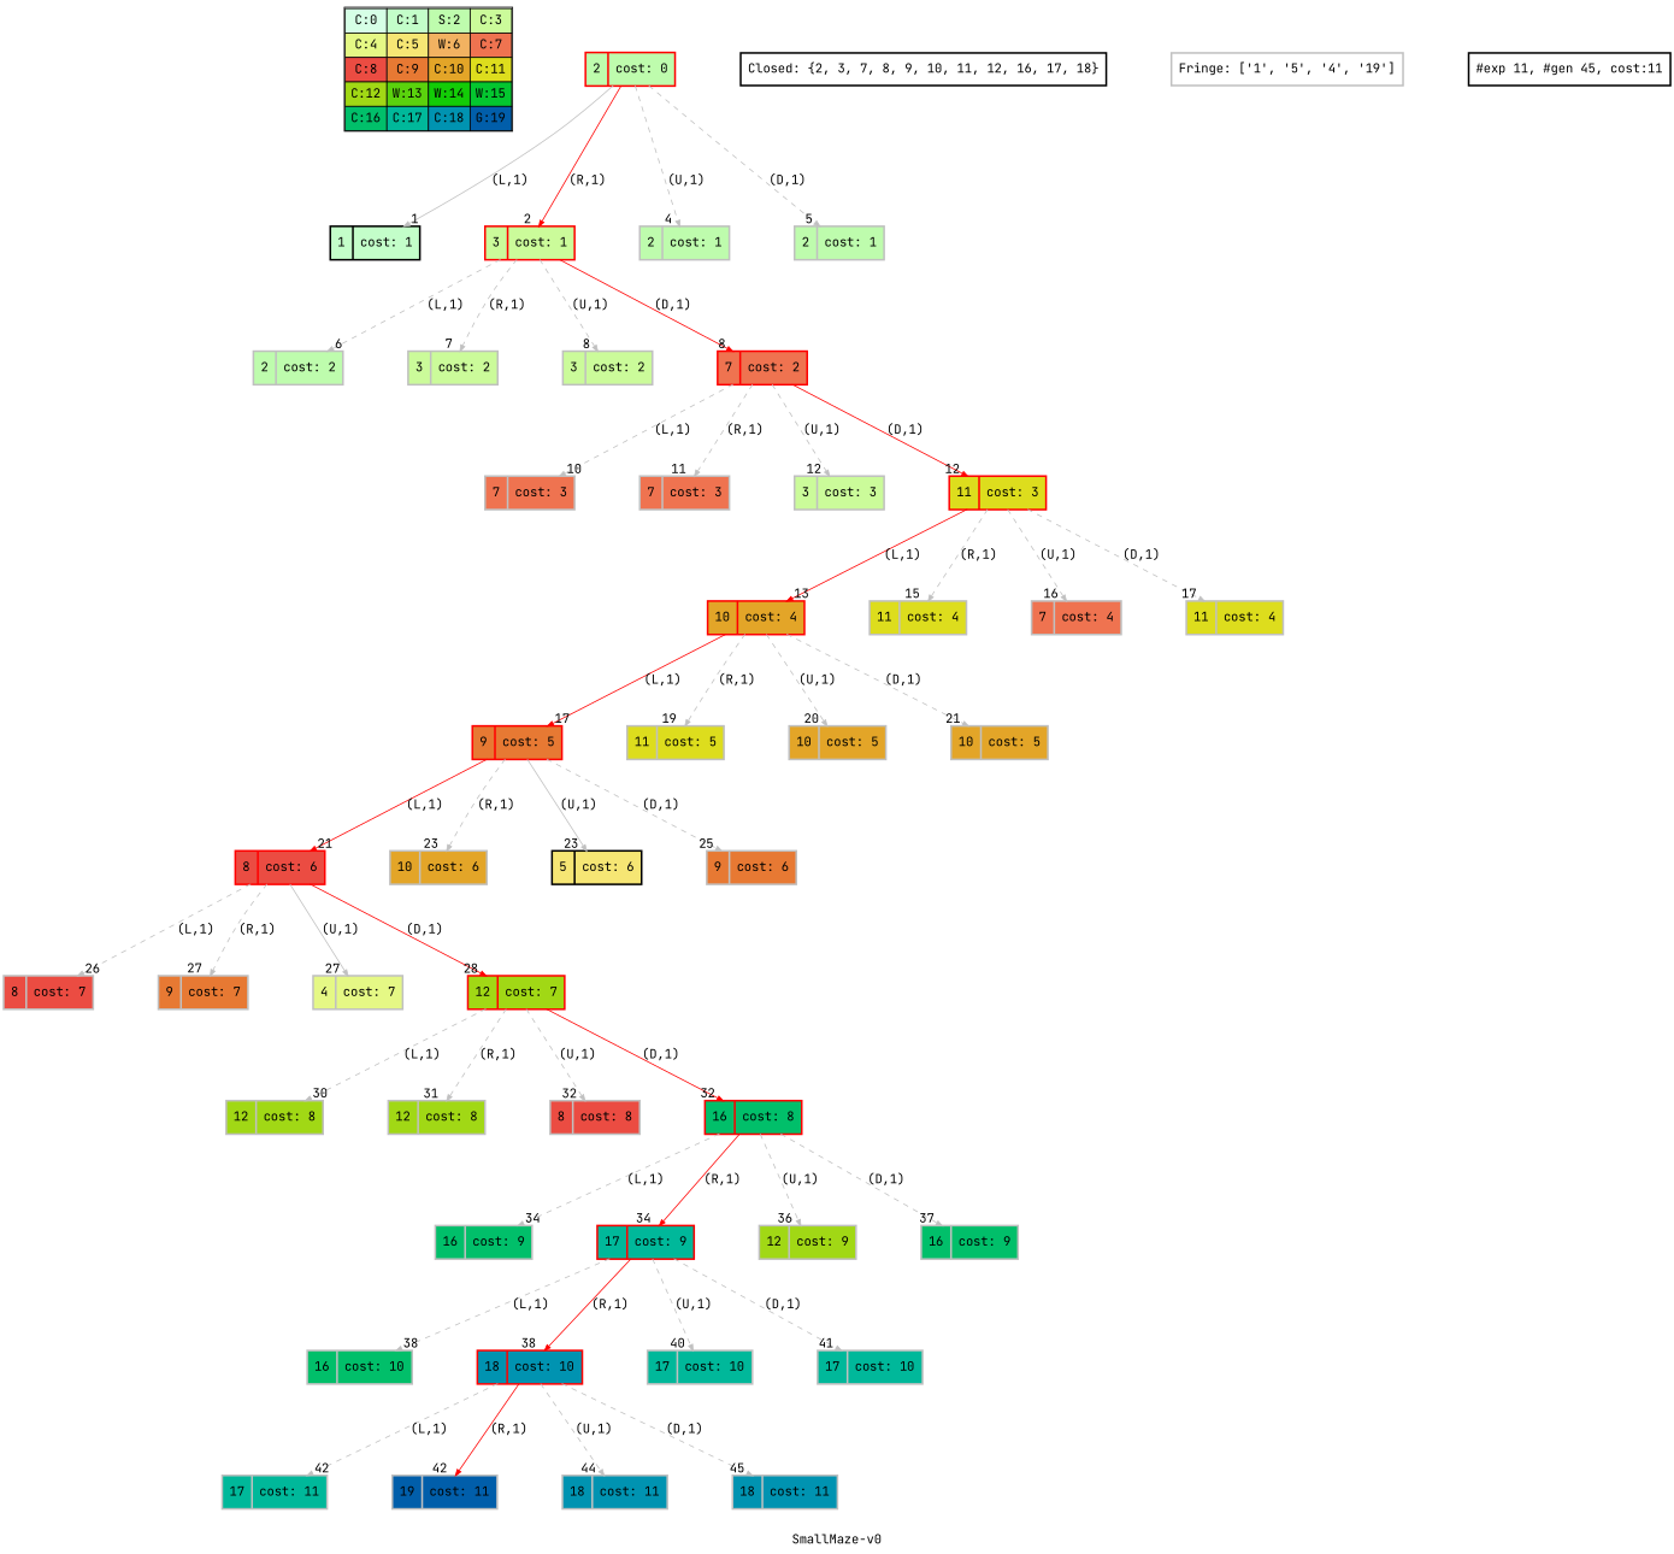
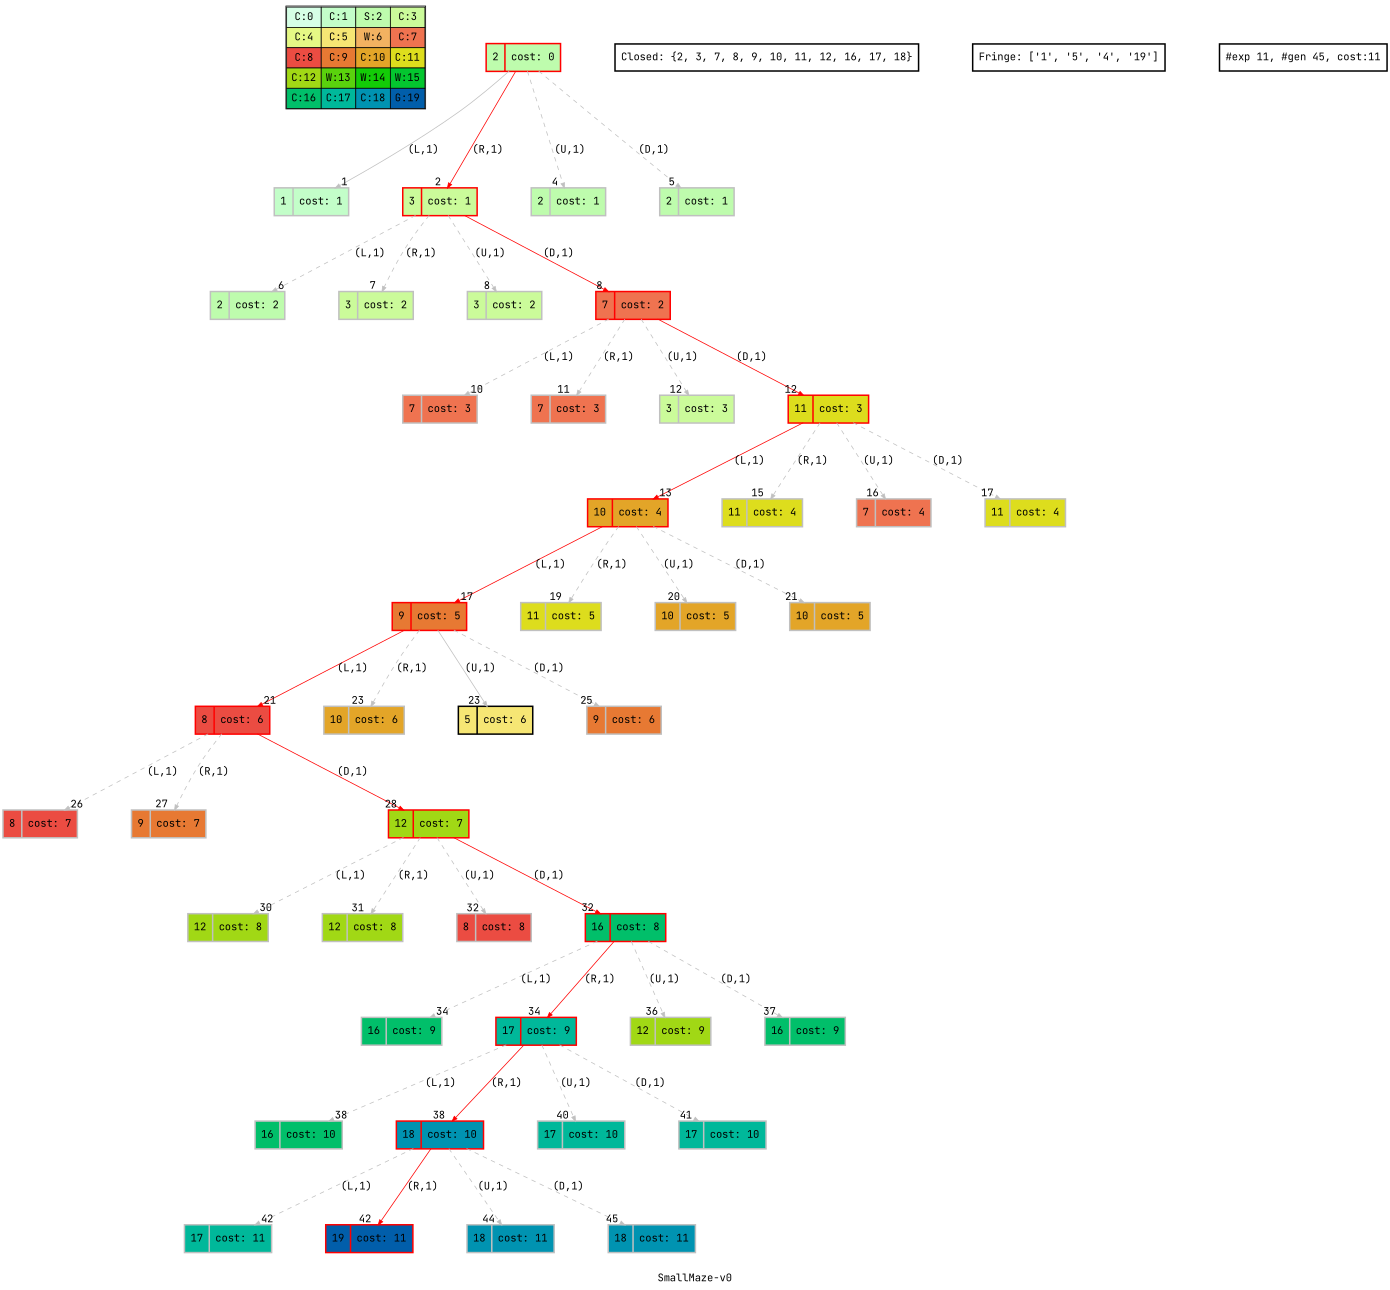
  digraph {
    fontname="JetBrains Mono"
    label="SmallMaze-v0"
    nodesep=1
    ranksep=1.2
    node [fontname="JetBrains Mono" penwidth=2 shape=record color=grey style=filled]
    edge [arrowsize=0.7 color=grey fontname="JetBrains Mono" headlabel=" 8 " style=dashed]
    n1 [label=<<table border="1" cellpadding="5" cellspacing="0" cellborder="1"><tr><td bgcolor="0.39803922 0.15947579 0.99679532 1.        ">C:0</td><td bgcolor="0.35098039 0.23194764 0.99315867 1.        ">C:1</td><td bgcolor="0.29607843 0.31486959 0.98720184 1.        ">S:2</td><td bgcolor="0.24901961 0.38410575 0.98063477 1.        ">C:3</td></tr><tr><td bgcolor="0.19411765 0.46220388 0.97128103 1.        ">C:4</td><td bgcolor="0.14705882 0.52643216 0.96182564 1.        ">C:5</td><td bgcolor="0.09215686 0.59770746 0.94913494 1.        ">W:6</td><td bgcolor="0.0372549  0.66454018 0.93467977 1.        ">C:7</td></tr><tr><td bgcolor="0.00980392 0.71791192 0.92090552 1.        ">C:8</td><td bgcolor="0.06470588 0.77520398 0.9032472  1.        ">C:9</td><td bgcolor="0.11176471 0.81974048 0.88677369 1.        ">C:10</td><td bgcolor="0.16666667 0.8660254  0.8660254  1.        ">C:11</td></tr><tr><td bgcolor="0.21372549 0.9005867  0.84695821 1.        ">C:12</td><td bgcolor="0.26862745 0.93467977 0.82325295 1.        ">W:13</td><td bgcolor="0.32352941 0.96182564 0.79801723 1.        ">W:14</td><td bgcolor="0.37058824 0.97940977 0.77520398 1.        ">W:15</td></tr><tr><td bgcolor="0.4254902  0.99315867 0.74725253 1.        ">C:16</td><td bgcolor="0.47254902 0.99907048 0.72218645 1.        ">C:17</td><td bgcolor="0.52745098 0.99907048 0.69169844 1.        ">C:18</td><td bgcolor="0.5745098  0.99315867 0.66454018 1.        ">G:19</td></tr></table>> shape=plaintext color="" style=""]
    n2 [color=red fillcolor="0.29607843 0.31486959 0.98720184 1.        " label="<f0>2 |<f1> cost: 0"]
-   n3 [color=black fillcolor="0.35098039 0.23194764 0.99315867 1.        " label="<f0>1 |<f1> cost: 1"]
+   n3 [fillcolor="0.35098039 0.23194764 0.99315867 1.        " label="<f0>1 |<f1> cost: 1"]
    n4 [color=red fillcolor="0.24901961 0.38410575 0.98063477 1.        " label="<f0>3 |<f1> cost: 1"]
    n5 [fillcolor="0.29607843 0.31486959 0.98720184 1.        " label="<f0>2 |<f1> cost: 1"]
    n6 [fillcolor="0.29607843 0.31486959 0.98720184 1.        " label="<f0>2 |<f1> cost: 1"]
    n7 [fillcolor="0.29607843 0.31486959 0.98720184 1.        " label="<f0>2 |<f1> cost: 2"]
    n8 [fillcolor="0.24901961 0.38410575 0.98063477 1.        " label="<f0>3 |<f1> cost: 2"]
    n9 [fillcolor="0.24901961 0.38410575 0.98063477 1.        " label="<f0>3 |<f1> cost: 2"]
    n10 [color=red fillcolor="0.0372549  0.66454018 0.93467977 1.        " label="<f0>7 |<f1> cost: 2"]
    n11 [label="Closed: {2, 3, 7, 8, 9, 10, 11, 12, 16, 17, 18}" shape=box color="" style=""]
-   n12 [label="Fringe: ['1', '5', '4', '19']" shape=box style=""]
+   n12 [label="Fringe: ['1', '5', '4', '19']" shape=box color="" style=""]
    n13 [fillcolor="0.0372549  0.66454018 0.93467977 1.        " label="<f0>7 |<f1> cost: 3"]
    n14 [fillcolor="0.0372549  0.66454018 0.93467977 1.        " label="<f0>7 |<f1> cost: 3"]
    n15 [fillcolor="0.24901961 0.38410575 0.98063477 1.        " label="<f0>3 |<f1> cost: 3"]
    n16 [color=red fillcolor="0.16666667 0.8660254  0.8660254  1.        " label="<f0>11 |<f1> cost: 3"]
    n17 [color=red fillcolor="0.11176471 0.81974048 0.88677369 1.        " label="<f0>10 |<f1> cost: 4"]
    n18 [fillcolor="0.16666667 0.8660254  0.8660254  1.        " label="<f0>11 |<f1> cost: 4"]
    n19 [fillcolor="0.0372549  0.66454018 0.93467977 1.        " label="<f0>7 |<f1> cost: 4"]
    n20 [fillcolor="0.16666667 0.8660254  0.8660254  1.        " label="<f0>11 |<f1> cost: 4"]
    n21 [color=red fillcolor="0.06470588 0.77520398 0.9032472  1.        " label="<f0>9 |<f1> cost: 5"]
    n22 [fillcolor="0.16666667 0.8660254  0.8660254  1.        " label="<f0>11 |<f1> cost: 5"]
    n23 [fillcolor="0.11176471 0.81974048 0.88677369 1.        " label="<f0>10 |<f1> cost: 5"]
    n24 [fillcolor="0.11176471 0.81974048 0.88677369 1.        " label="<f0>10 |<f1> cost: 5"]
    n25 [color=red fillcolor="0.00980392 0.71791192 0.92090552 1.        " label="<f0>8 |<f1> cost: 6"]
    n26 [fillcolor="0.11176471 0.81974048 0.88677369 1.        " label="<f0>10 |<f1> cost: 6"]
    n27 [color=black fillcolor="0.14705882 0.52643216 0.96182564 1.        " label="<f0>5 |<f1> cost: 6"]
    n28 [fillcolor="0.06470588 0.77520398 0.9032472  1.        " label="<f0>9 |<f1> cost: 6"]
    n29 [fillcolor="0.00980392 0.71791192 0.92090552 1.        " label="<f0>8 |<f1> cost: 7"]
    n30 [fillcolor="0.06470588 0.77520398 0.9032472  1.        " label="<f0>9 |<f1> cost: 7"]
-   n31 [fillcolor="0.19411765 0.46220388 0.97128103 1.        " label="<f0>4 |<f1> cost: 7"]
    n32 [color=red fillcolor="0.21372549 0.9005867  0.84695821 1.        " label="<f0>12 |<f1> cost: 7"]
    n33 [fillcolor="0.21372549 0.9005867  0.84695821 1.        " label="<f0>12 |<f1> cost: 8"]
    n34 [fillcolor="0.21372549 0.9005867  0.84695821 1.        " label="<f0>12 |<f1> cost: 8"]
    n35 [fillcolor="0.00980392 0.71791192 0.92090552 1.        " label="<f0>8 |<f1> cost: 8"]
    n36 [color=red fillcolor="0.4254902  0.99315867 0.74725253 1.        " label="<f0>16 |<f1> cost: 8"]
    n37 [fillcolor="0.4254902  0.99315867 0.74725253 1.        " label="<f0>16 |<f1> cost: 9"]
    n38 [color=red fillcolor="0.47254902 0.99907048 0.72218645 1.        " label="<f0>17 |<f1> cost: 9"]
    n39 [fillcolor="0.21372549 0.9005867  0.84695821 1.        " label="<f0>12 |<f1> cost: 9"]
    n40 [fillcolor="0.4254902  0.99315867 0.74725253 1.        " label="<f0>16 |<f1> cost: 9"]
    n41 [fillcolor="0.4254902  0.99315867 0.74725253 1.        " label="<f0>16 |<f1> cost: 10"]
    n42 [color=red fillcolor="0.52745098 0.99907048 0.69169844 1.        " label="<f0>18 |<f1> cost: 10"]
    n43 [fillcolor="0.47254902 0.99907048 0.72218645 1.        " label="<f0>17 |<f1> cost: 10"]
    n44 [fillcolor="0.47254902 0.99907048 0.72218645 1.        " label="<f0>17 |<f1> cost: 10"]
    n45 [fillcolor="0.47254902 0.99907048 0.72218645 1.        " label="<f0>17 |<f1> cost: 11"]
-   n46 [fillcolor="0.5745098  0.99315867 0.66454018 1.        " label="<f0>19 |<f1> cost: 11"]
+   n46 [color=red fillcolor="0.5745098  0.99315867 0.66454018 1.        " label="<f0>19 |<f1> cost: 11"]
    n47 [fillcolor="0.52745098 0.99907048 0.69169844 1.        " label="<f0>18 |<f1> cost: 11"]
    n48 [fillcolor="0.52745098 0.99907048 0.69169844 1.        " label="<f0>18 |<f1> cost: 11"]
    n49 [label="#exp 11, #gen 45, cost:11" shape=box color="" style=""]
    subgraph sub_1 {
      label=Map
      n1
    }
    n2 -> n3 [headlabel=" 1 " label="(L,1)" style=""]
    n2 -> n4 [color=red headlabel=" 2 " label="(R,1)" style=""]
    n2 -> n5 [headlabel=" 4 " label="(U,1)"]
    n2 -> n6 [headlabel=" 5 " label="(D,1)"]
    n4 -> n7 [headlabel=" 6 " label="(L,1)"]
    n4 -> n8 [headlabel=" 7 " label="(R,1)"]
    n4 -> n9 [label="(U,1)"]
    n4 -> n10 [color=red label="(D,1)" style=""]
    n10 -> n13 [headlabel=" 10 " label="(L,1)"]
    n10 -> n14 [headlabel=" 11 " label="(R,1)"]
    n10 -> n15 [headlabel=" 12 " label="(U,1)"]
    n10 -> n16 [color=red headlabel=" 12 " label="(D,1)" style=""]
    n16 -> n17 [color=red headlabel=" 13 " label="(L,1)" style=""]
    n16 -> n18 [headlabel=" 15 " label="(R,1)"]
    n16 -> n19 [headlabel=" 16 " label="(U,1)"]
    n16 -> n20 [headlabel=" 17 " label="(D,1)"]
    n17 -> n21 [color=red headlabel=" 17 " label="(L,1)" style=""]
    n17 -> n22 [headlabel=" 19 " label="(R,1)"]
    n17 -> n23 [headlabel=" 20 " label="(U,1)"]
    n17 -> n24 [headlabel=" 21 " label="(D,1)"]
    n21 -> n25 [color=red headlabel=" 21 " label="(L,1)" style=""]
    n21 -> n26 [headlabel=" 23 " label="(R,1)"]
    n21 -> n27 [headlabel=" 23 " label="(U,1)" style=""]
    n21 -> n28 [headlabel=" 25 " label="(D,1)"]
    n25 -> n29 [headlabel=" 26 " label="(L,1)"]
    n25 -> n30 [headlabel=" 27 " label="(R,1)"]
-   n25 -> n31 [headlabel=" 27 " label="(U,1)" style=""]
    n25 -> n32 [color=red headlabel=" 28 " label="(D,1)" style=""]
    n32 -> n33 [headlabel=" 30 " label="(L,1)"]
    n32 -> n34 [headlabel=" 31 " label="(R,1)"]
    n32 -> n35 [headlabel=" 32 " label="(U,1)"]
    n32 -> n36 [color=red headlabel=" 32 " label="(D,1)" style=""]
    n36 -> n37 [headlabel=" 34 " label="(L,1)"]
    n36 -> n38 [color=red headlabel=" 34 " label="(R,1)" style=""]
    n36 -> n39 [headlabel=" 36 " label="(U,1)"]
    n36 -> n40 [headlabel=" 37 " label="(D,1)"]
    n38 -> n41 [headlabel=" 38 " label="(L,1)"]
    n38 -> n42 [color=red headlabel=" 38 " label="(R,1)" style=""]
    n38 -> n43 [headlabel=" 40 " label="(U,1)"]
    n38 -> n44 [headlabel=" 41 " label="(D,1)"]
    n42 -> n45 [headlabel=" 42 " label="(L,1)"]
    n42 -> n46 [color=red headlabel=" 42 " label="(R,1)" style=""]
    n42 -> n47 [headlabel=" 44 " label="(U,1)"]
    n42 -> n48 [headlabel=" 45 " label="(D,1)"]
  }
